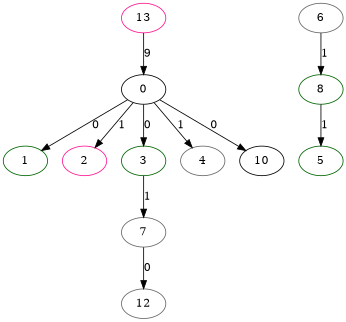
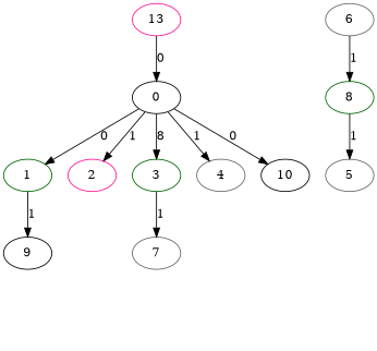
  digraph {
    node [color=darkgreen]
    n1 [color=black label=0]
    n2 [label=1]
    n3 [color=deeppink label=2]
    n4 [label=3]
    n5 [color=gray40 label=4]
    n6 [color=black label=10]
+   n7 [color=black label=9]
    n8 [color=gray40 label=7]
-   n9 [color=gray40 label=12]
    n10 [color=gray40 label=6]
    n11 [label=8]
-   n12 [label=5]
+   n12 [color=gray40 label=5]
    n13 [color=deeppink label=13]
    n1 -> n2 [label=0]
    n1 -> n3 [label=1]
-   n1 -> n4 [label=0]
+   n1 -> n4 [label=8]
    n1 -> n5 [label=1]
    n1 -> n6 [label=0]
+   n2 -> n7 [label=1]
    n4 -> n8 [label=1]
-   n8 -> n9 [label=0]
    n10 -> n11 [label=1]
    n11 -> n12 [label=1]
-   n13 -> n1 [label=9]
+   n13 -> n1 [label=0]
  }
